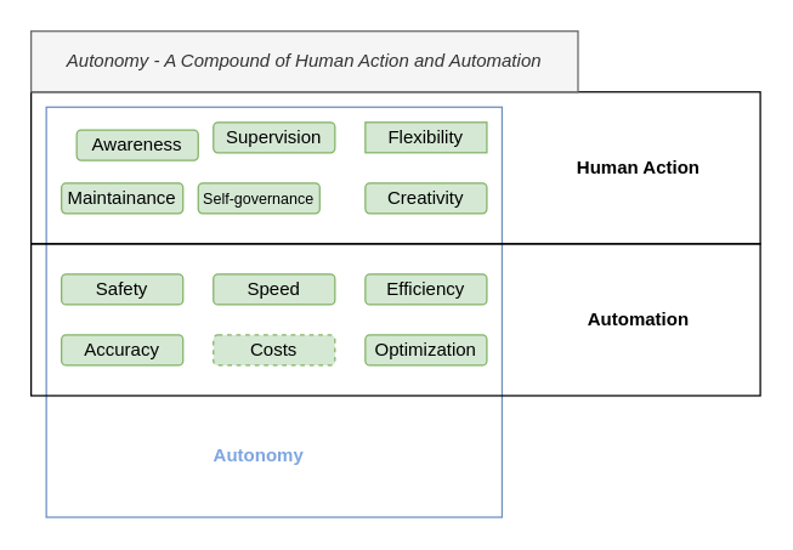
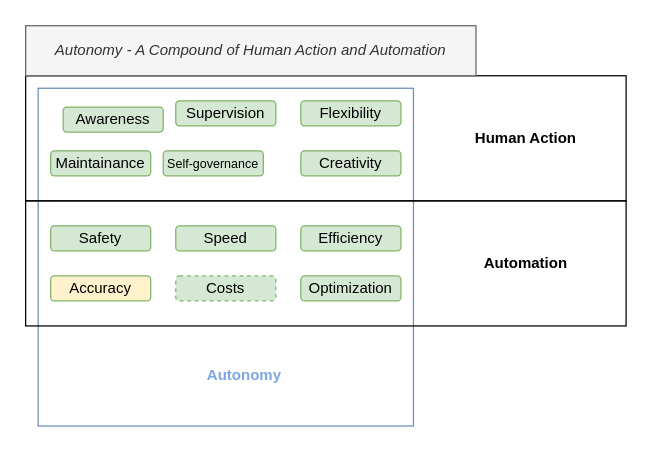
  <mxCell id="0" />
  <mxCell id="1" parent="0" />
  <mxCell id="2" value="" style="rounded=0;whiteSpace=wrap;html=1;fillColor=none;strokeColor=#6c8ebf;glass=0;comic=0;shadow=0;strokeWidth=1;" parent="1" vertex="1"><mxGeometry x="30" y="70" width="300" height="270" as="geometry" /></mxCell>
  <mxCell id="3" value="" style="rounded=0;whiteSpace=wrap;html=1;fillColor=none;" parent="1" vertex="1"><mxGeometry x="20" y="60" width="480" height="100" as="geometry" /></mxCell>
  <mxCell id="4" value="&lt;b&gt;Human Action&lt;br&gt;&lt;/b&gt;" style="text;html=1;strokeColor=none;fillColor=none;align=center;verticalAlign=middle;whiteSpace=wrap;rounded=0;" parent="1" vertex="1"><mxGeometry x="360" y="80" width="120" height="60" as="geometry" /></mxCell>
  <mxCell id="5" value="Creativity" style="rounded=1;whiteSpace=wrap;html=1;fillColor=#d5e8d4;strokeColor=#82b366;" parent="1" vertex="1"><mxGeometry x="240" y="120" width="80" height="20" as="geometry" /></mxCell>
  <mxCell id="6" value="" style="rounded=0;whiteSpace=wrap;html=1;fillColor=none;" parent="1" vertex="1"><mxGeometry x="20" y="160" width="480" height="100" as="geometry" /></mxCell>
  <mxCell id="7" value="Safety" style="rounded=1;whiteSpace=wrap;html=1;fillColor=#d5e8d4;strokeColor=#82b366;" parent="1" vertex="1"><mxGeometry x="40" y="180" width="80" height="20" as="geometry" /></mxCell>
  <mxCell id="8" value="&lt;b&gt;Automation&lt;/b&gt;" style="text;html=1;strokeColor=none;fillColor=none;align=center;verticalAlign=middle;whiteSpace=wrap;rounded=0;" parent="1" vertex="1"><mxGeometry x="360" y="180" width="120" height="60" as="geometry" /></mxCell>
- <mxCell id="9" value="Accuracy" style="rounded=1;whiteSpace=wrap;html=1;fillColor=#d5e8d4;strokeColor=#82b366;" parent="1" vertex="1"><mxGeometry x="40" y="220" width="80" height="20" as="geometry" /></mxCell>
+ <mxCell id="9" value="Accuracy" style="rounded=1;whiteSpace=wrap;html=1;fillColor=#fff2cc;strokeColor=#82b366;" parent="1" vertex="1"><mxGeometry x="40" y="220" width="80" height="20" as="geometry" /></mxCell>
  <mxCell id="10" value="Autonomy - A Compound of Human Action and Automation " style="rounded=0;whiteSpace=wrap;html=1;fillColor=#f5f5f5;strokeColor=#666666;fontColor=#333333;fontStyle=2" parent="1" vertex="1"><mxGeometry x="20" y="20" width="360" height="40" as="geometry" /></mxCell>
  <mxCell id="11" value="Costs" style="rounded=1;whiteSpace=wrap;html=1;fillColor=#d5e8d4;strokeColor=#82b366;dashed=1;" parent="1" vertex="1"><mxGeometry x="140" y="220" width="80" height="20" as="geometry" /></mxCell>
  <mxCell id="12" value="Speed" style="rounded=1;whiteSpace=wrap;html=1;fillColor=#d5e8d4;strokeColor=#82b366;" parent="1" vertex="1"><mxGeometry x="140" y="180" width="80" height="20" as="geometry" /></mxCell>
  <mxCell id="13" value="Efficiency" style="rounded=1;whiteSpace=wrap;html=1;fillColor=#d5e8d4;strokeColor=#82b366;" parent="1" vertex="1"><mxGeometry x="240" y="180" width="80" height="20" as="geometry" /></mxCell>
  <mxCell id="14" value="Optimization" style="rounded=1;whiteSpace=wrap;html=1;fillColor=#d5e8d4;strokeColor=#82b366;" parent="1" vertex="1"><mxGeometry x="240" y="220" width="80" height="20" as="geometry" /></mxCell>
- <mxCell id="15" value="&lt;b&gt;&lt;font color=&quot;#7EA6E0&quot;&gt;Autonomy&lt;/font&gt;&lt;/b&gt;" style="text;html=1;strokeColor=none;fillColor=none;align=center;verticalAlign=middle;whiteSpace=wrap;rounded=0;" parent="1" vertex="1"><mxGeometry x="110" y="270" width="120" height="60" as="geometry" /></mxCell>
+ <mxCell id="15" value="&lt;b&gt;&lt;font color=&quot;#7EA6E0&quot;&gt;Autonomy&lt;/font&gt;&lt;/b&gt;" style="text;html=1;strokeColor=none;fillColor=none;align=center;verticalAlign=middle;whiteSpace=wrap;rounded=0;" parent="1" vertex="1"><mxGeometry x="135" y="270" width="120" height="60" as="geometry" /></mxCell>
  <mxCell id="16" value="&lt;font style=&quot;font-size: 10px&quot;&gt;Self-governance&lt;/font&gt;" style="rounded=1;whiteSpace=wrap;html=1;fillColor=#d5e8d4;strokeColor=#82b366;" parent="1" vertex="1"><mxGeometry x="130" y="120" width="80" height="20" as="geometry" /></mxCell>
  <mxCell id="17" value="Maintainance" style="rounded=1;whiteSpace=wrap;html=1;fillColor=#d5e8d4;strokeColor=#82b366;" parent="1" vertex="1"><mxGeometry x="40" y="120" width="80" height="20" as="geometry" /></mxCell>
  <mxCell id="18" value="Awareness" style="rounded=1;whiteSpace=wrap;html=1;fillColor=#d5e8d4;strokeColor=#82b366;" parent="1" vertex="1"><mxGeometry x="50" y="85" width="80" height="20" as="geometry" /></mxCell>
  <mxCell id="19" value="Supervision" style="rounded=1;whiteSpace=wrap;html=1;fillColor=#d5e8d4;strokeColor=#82b366;" parent="1" vertex="1"><mxGeometry x="140" y="80" width="80" height="20" as="geometry" /></mxCell>
- <mxCell id="20" value="Flexibility" style="whiteSpace=wrap;html=1;fillColor=#d5e8d4;strokeColor=#82b366;rounded=0;" parent="1" vertex="1"><mxGeometry x="240" y="80" width="80" height="20" as="geometry" /></mxCell>
+ <mxCell id="20" value="Flexibility" style="rounded=1;whiteSpace=wrap;html=1;fillColor=#d5e8d4;strokeColor=#82b366;" parent="1" vertex="1"><mxGeometry x="240" y="80" width="80" height="20" as="geometry" /></mxCell>
